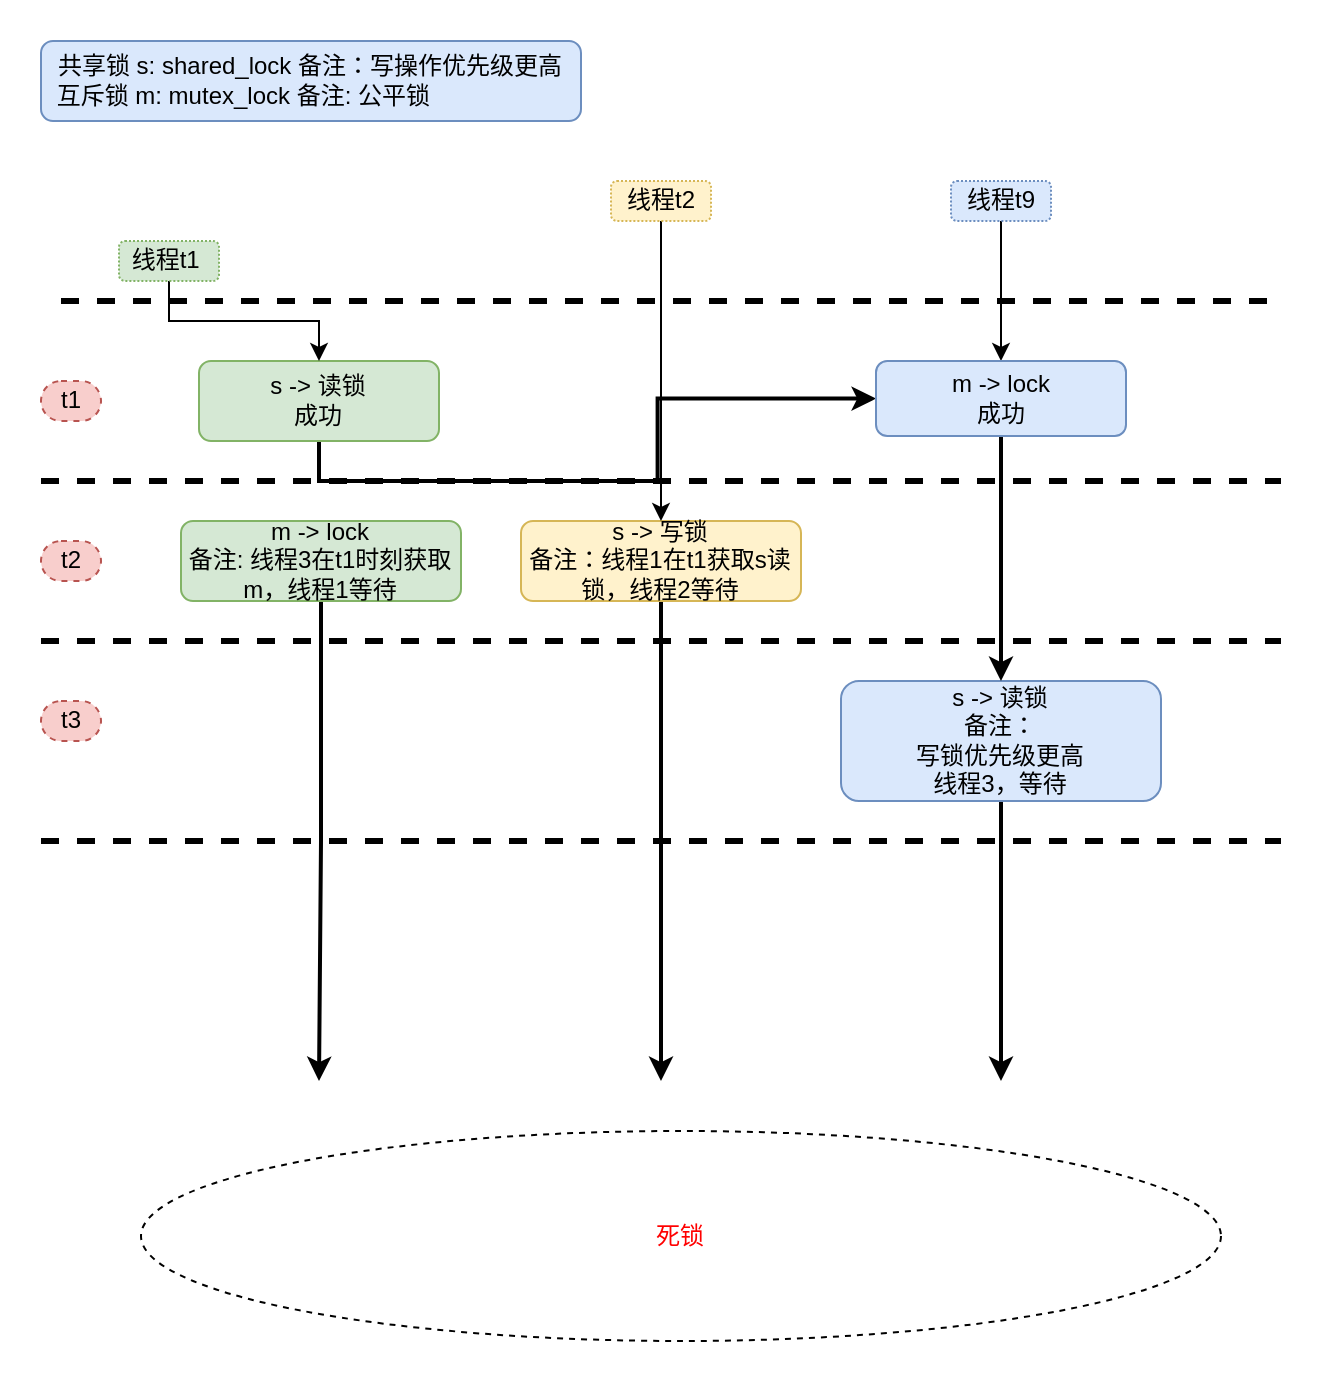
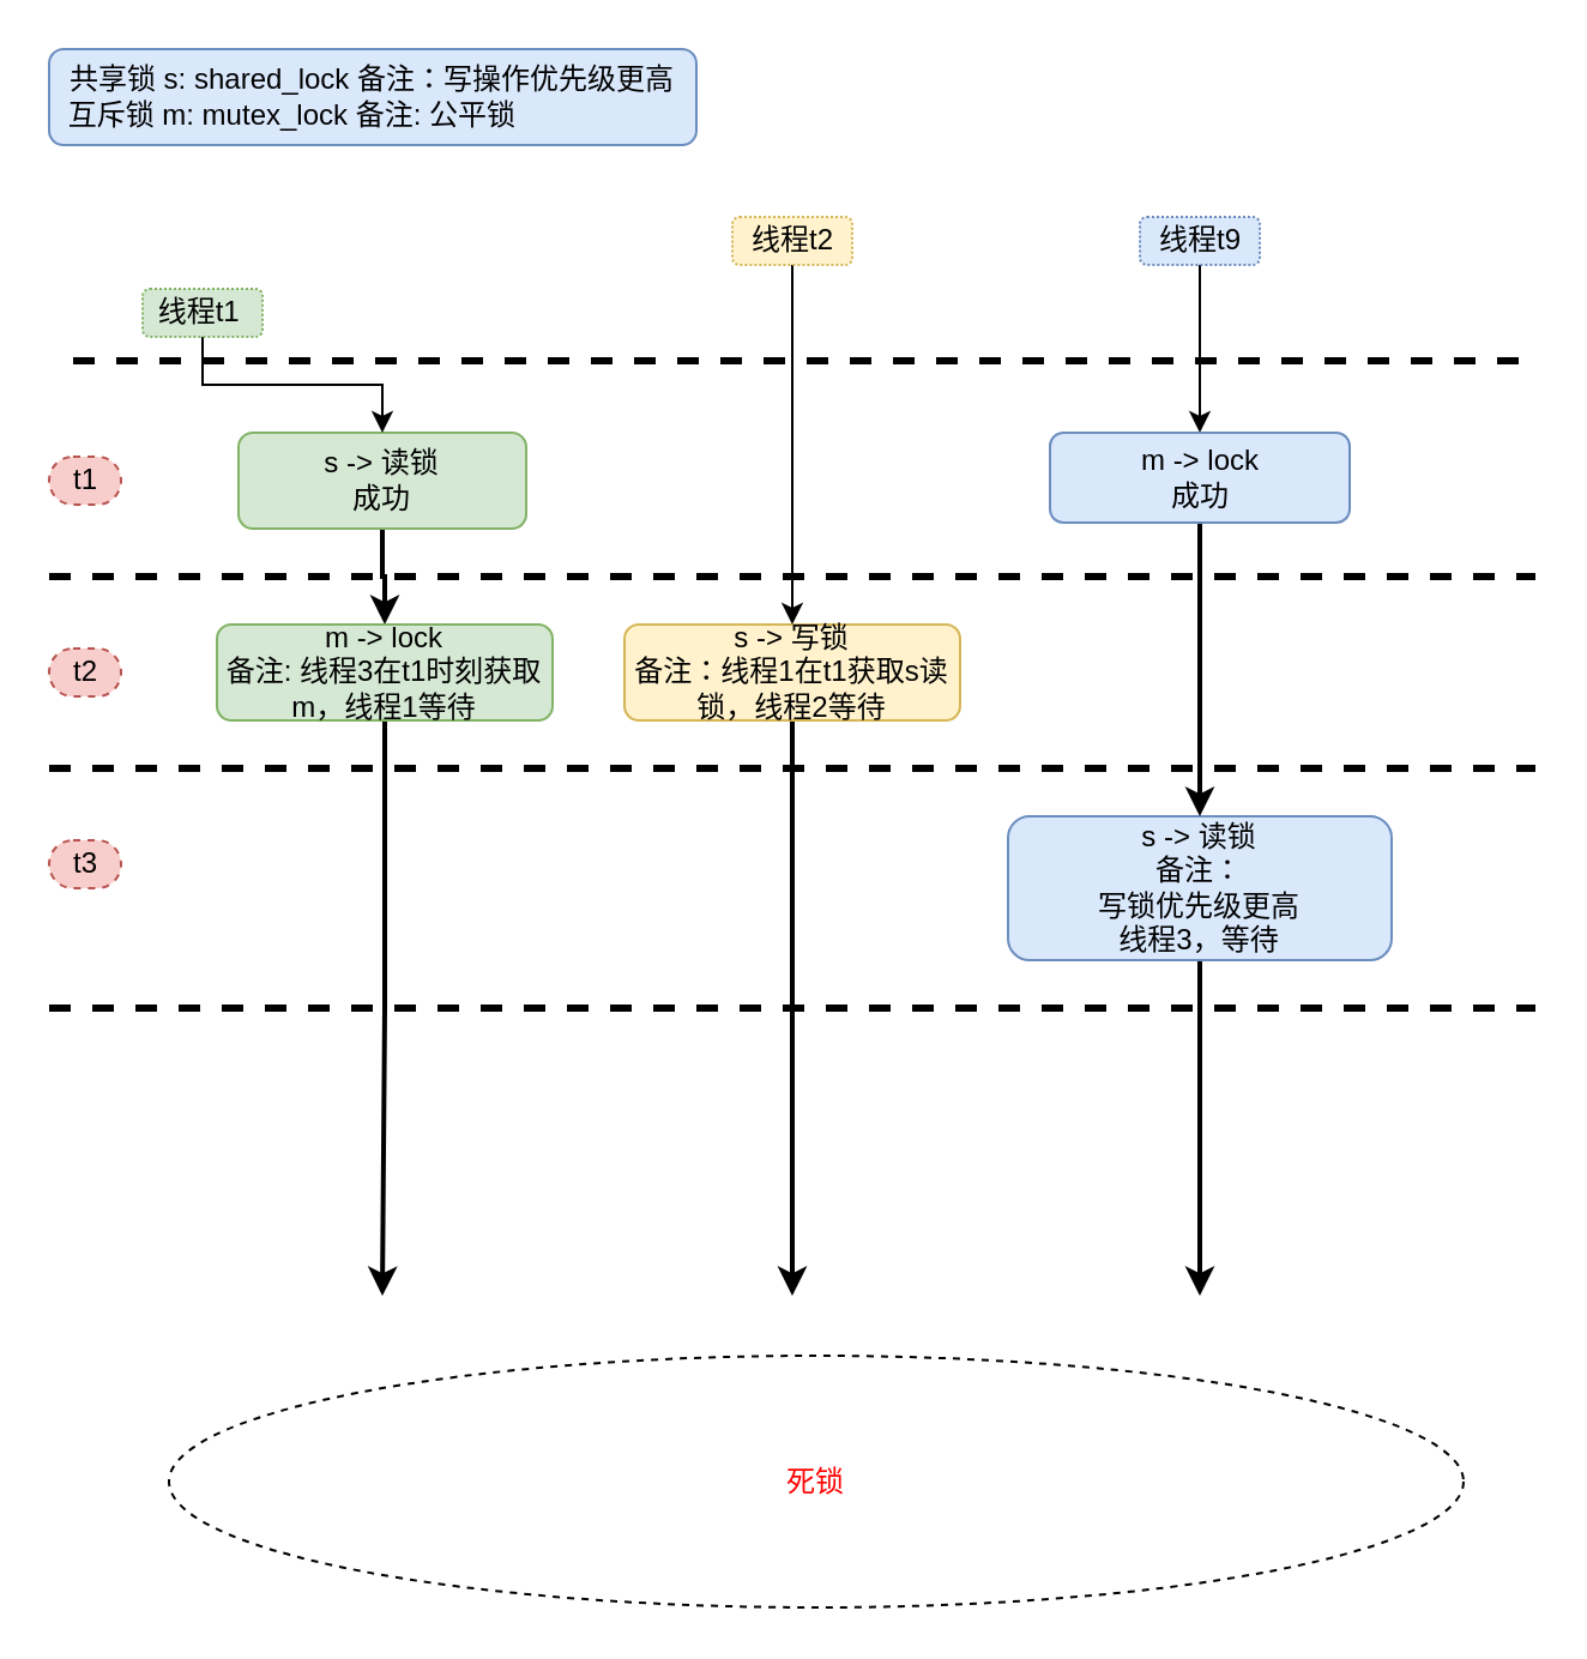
  <mxCell id="0" />
  <mxCell id="1" parent="0" />
- <mxCell id="2" style="edgeStyle=orthogonalEdgeStyle;rounded=0;orthogonalLoop=1;jettySize=auto;html=1;exitX=0.5;exitY=1;exitDx=0;exitDy=0;strokeWidth=2;" edge="1" parent="1" source="3" target="25"><mxGeometry relative="1" as="geometry" /></mxCell>
+ <mxCell id="2" style="edgeStyle=orthogonalEdgeStyle;rounded=0;orthogonalLoop=1;jettySize=auto;html=1;exitX=0.5;exitY=1;exitDx=0;exitDy=0;entryX=0.5;entryY=0;entryDx=0;entryDy=0;strokeWidth=2;" edge="1" parent="1" source="3" target="23"><mxGeometry relative="1" as="geometry" /></mxCell>
  <mxCell id="3" value="s -&amp;gt; 读锁&lt;br&gt;成功" style="rounded=1;whiteSpace=wrap;html=1;fontSize=12;glass=0;strokeWidth=1;shadow=0;fillColor=#d5e8d4;strokeColor=#82b366;" parent="1" vertex="1"><mxGeometry x="99" y="180" width="120" height="40" as="geometry" /></mxCell>
  <mxCell id="4" value="共享锁 s: shared_lock 备注：写操作优先级更高&lt;br&gt;互斥锁 m: mutex_lock 备注: 公平锁&amp;nbsp; &amp;nbsp; &amp;nbsp; &amp;nbsp; &amp;nbsp; &amp;nbsp; &amp;nbsp; &amp;nbsp; &amp;nbsp; &amp;nbsp;&amp;nbsp;" style="rounded=1;whiteSpace=wrap;html=1;fontSize=12;glass=0;strokeWidth=1;shadow=0;fillColor=#dae8fc;strokeColor=#6c8ebf;" parent="1" vertex="1"><mxGeometry x="20" y="20" width="270" height="40" as="geometry" /></mxCell>
  <mxCell id="5" style="edgeStyle=orthogonalEdgeStyle;rounded=0;orthogonalLoop=1;jettySize=auto;html=1;entryX=0.5;entryY=0;entryDx=0;entryDy=0;" edge="1" parent="1" source="6" target="3"><mxGeometry relative="1" as="geometry" /></mxCell>
  <mxCell id="6" value="线程t1&amp;nbsp;" style="text;html=1;align=center;verticalAlign=middle;resizable=0;points=[];autosize=1;strokeColor=#82b366;fillColor=#d5e8d4;dashed=1;dashPattern=1 1;rounded=1;" vertex="1" parent="1"><mxGeometry x="59" y="120" width="50" height="20" as="geometry" /></mxCell>
  <mxCell id="7" style="edgeStyle=orthogonalEdgeStyle;rounded=0;orthogonalLoop=1;jettySize=auto;html=1;exitX=0.5;exitY=1;exitDx=0;exitDy=0;strokeWidth=2;" edge="1" parent="1" source="8"><mxGeometry relative="1" as="geometry"><mxPoint x="330" y="540" as="targetPoint" /></mxGeometry></mxCell>
  <mxCell id="8" value="s -&amp;gt; 写锁&lt;br&gt;备注：线程1在t1获取s读锁，线程2等待" style="rounded=1;whiteSpace=wrap;html=1;fontSize=12;glass=0;strokeWidth=1;shadow=0;fillColor=#fff2cc;strokeColor=#d6b656;" vertex="1" parent="1"><mxGeometry x="260" y="260" width="140" height="40" as="geometry" /></mxCell>
  <mxCell id="9" style="edgeStyle=orthogonalEdgeStyle;rounded=0;orthogonalLoop=1;jettySize=auto;html=1;entryX=0.5;entryY=0;entryDx=0;entryDy=0;" edge="1" parent="1" source="10" target="8"><mxGeometry relative="1" as="geometry" /></mxCell>
  <mxCell id="10" value="线程t2" style="text;html=1;align=center;verticalAlign=middle;resizable=0;points=[];autosize=1;strokeColor=#d6b656;fillColor=#fff2cc;dashed=1;dashPattern=1 1;rounded=1;" vertex="1" parent="1"><mxGeometry x="305" y="90" width="50" height="20" as="geometry" /></mxCell>
  <mxCell id="11" style="edgeStyle=orthogonalEdgeStyle;rounded=0;orthogonalLoop=1;jettySize=auto;html=1;exitX=0.5;exitY=1;exitDx=0;exitDy=0;strokeWidth=2;" edge="1" parent="1" source="12"><mxGeometry relative="1" as="geometry"><mxPoint x="500" y="540" as="targetPoint" /></mxGeometry></mxCell>
  <mxCell id="12" value="s -&amp;gt; 读锁&lt;br&gt;备注：&lt;br&gt;写锁优先级更高&lt;br&gt;线程3，等待" style="rounded=1;whiteSpace=wrap;html=1;fontSize=12;glass=0;strokeWidth=1;shadow=0;fillColor=#dae8fc;strokeColor=#6c8ebf;" vertex="1" parent="1"><mxGeometry x="420" y="340" width="160" height="60" as="geometry" /></mxCell>
  <mxCell id="13" style="edgeStyle=orthogonalEdgeStyle;rounded=0;orthogonalLoop=1;jettySize=auto;html=1;entryX=0.5;entryY=0;entryDx=0;entryDy=0;" edge="1" parent="1" source="14" target="25"><mxGeometry relative="1" as="geometry" /></mxCell>
  <mxCell id="14" value="线程t9" style="text;html=1;align=center;verticalAlign=middle;resizable=0;points=[];autosize=1;strokeColor=#6c8ebf;fillColor=#dae8fc;dashed=1;dashPattern=1 1;rounded=1;" vertex="1" parent="1"><mxGeometry x="475" y="90" width="50" height="20" as="geometry" /></mxCell>
  <mxCell id="15" value="" style="endArrow=none;dashed=1;html=1;strokeWidth=3;rounded=0;" edge="1" parent="1"><mxGeometry width="50" height="50" relative="1" as="geometry"><mxPoint x="20" y="240" as="sourcePoint" /><mxPoint x="640" y="240" as="targetPoint" /></mxGeometry></mxCell>
  <mxCell id="16" value="t1" style="text;html=1;align=center;verticalAlign=middle;resizable=0;points=[];autosize=1;strokeColor=#b85450;fillColor=#f8cecc;dashed=1;rounded=1;arcSize=50;" vertex="1" parent="1"><mxGeometry x="20" y="190" width="30" height="20" as="geometry" /></mxCell>
  <mxCell id="17" value="" style="endArrow=none;dashed=1;html=1;strokeWidth=3;rounded=0;" edge="1" parent="1"><mxGeometry width="50" height="50" relative="1" as="geometry"><mxPoint x="20" y="320" as="sourcePoint" /><mxPoint x="640" y="320" as="targetPoint" /></mxGeometry></mxCell>
  <mxCell id="18" value="t2" style="text;html=1;align=center;verticalAlign=middle;resizable=0;points=[];autosize=1;strokeColor=#b85450;fillColor=#f8cecc;dashed=1;rounded=1;arcSize=50;" vertex="1" parent="1"><mxGeometry x="20" y="270" width="30" height="20" as="geometry" /></mxCell>
  <mxCell id="19" value="t3" style="text;html=1;align=center;verticalAlign=middle;resizable=0;points=[];autosize=1;strokeColor=#b85450;fillColor=#f8cecc;dashed=1;rounded=1;arcSize=50;" vertex="1" parent="1"><mxGeometry x="20" y="350" width="30" height="20" as="geometry" /></mxCell>
  <mxCell id="20" value="" style="endArrow=none;dashed=1;html=1;strokeWidth=3;rounded=0;" edge="1" parent="1"><mxGeometry width="50" height="50" relative="1" as="geometry"><mxPoint x="30" y="150" as="sourcePoint" /><mxPoint x="640" y="150" as="targetPoint" /></mxGeometry></mxCell>
  <mxCell id="21" value="" style="endArrow=none;dashed=1;html=1;strokeWidth=3;rounded=0;" edge="1" parent="1"><mxGeometry width="50" height="50" relative="1" as="geometry"><mxPoint x="20" y="420" as="sourcePoint" /><mxPoint x="640" y="420" as="targetPoint" /></mxGeometry></mxCell>
  <mxCell id="22" style="edgeStyle=orthogonalEdgeStyle;rounded=0;orthogonalLoop=1;jettySize=auto;html=1;exitX=0.5;exitY=1;exitDx=0;exitDy=0;strokeWidth=2;" edge="1" parent="1" source="23"><mxGeometry relative="1" as="geometry"><mxPoint x="159" y="540" as="targetPoint" /></mxGeometry></mxCell>
  <mxCell id="23" value="m -&amp;gt; lock&lt;br&gt;备注: 线程3在t1时刻获取m，线程1等待" style="rounded=1;whiteSpace=wrap;html=1;fontSize=12;glass=0;strokeWidth=1;shadow=0;fillColor=#d5e8d4;strokeColor=#82b366;" vertex="1" parent="1"><mxGeometry x="90" y="260" width="140" height="40" as="geometry" /></mxCell>
  <mxCell id="24" style="edgeStyle=orthogonalEdgeStyle;rounded=0;orthogonalLoop=1;jettySize=auto;html=1;exitX=0.5;exitY=1;exitDx=0;exitDy=0;entryX=0.5;entryY=0;entryDx=0;entryDy=0;strokeWidth=2;" edge="1" parent="1" source="25" target="12"><mxGeometry relative="1" as="geometry" /></mxCell>
  <mxCell id="25" value="m -&amp;gt; lock&lt;br&gt;成功" style="rounded=1;whiteSpace=wrap;html=1;fontSize=12;glass=0;strokeWidth=1;shadow=0;fillColor=#dae8fc;strokeColor=#6c8ebf;" vertex="1" parent="1"><mxGeometry x="437.5" y="180" width="125" height="37.5" as="geometry" /></mxCell>
  <mxCell id="26" value="&lt;font color=&quot;#ff0000&quot;&gt;死锁&lt;/font&gt;" style="ellipse;whiteSpace=wrap;html=1;rounded=1;dashed=1;" vertex="1" parent="1"><mxGeometry x="70" y="565" width="540" height="105" as="geometry" /></mxCell>
